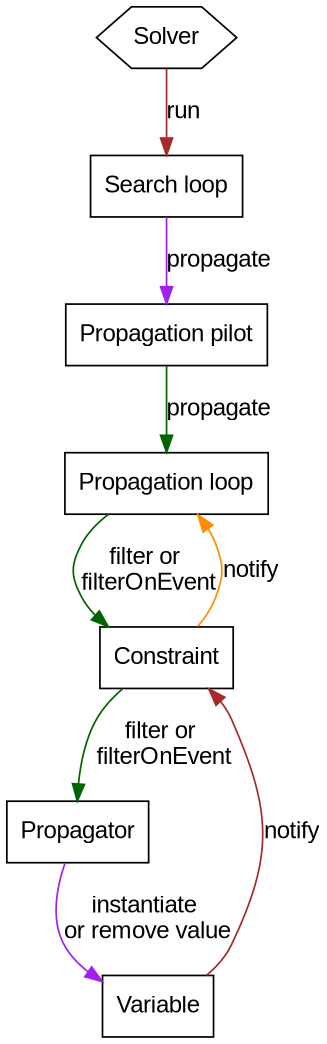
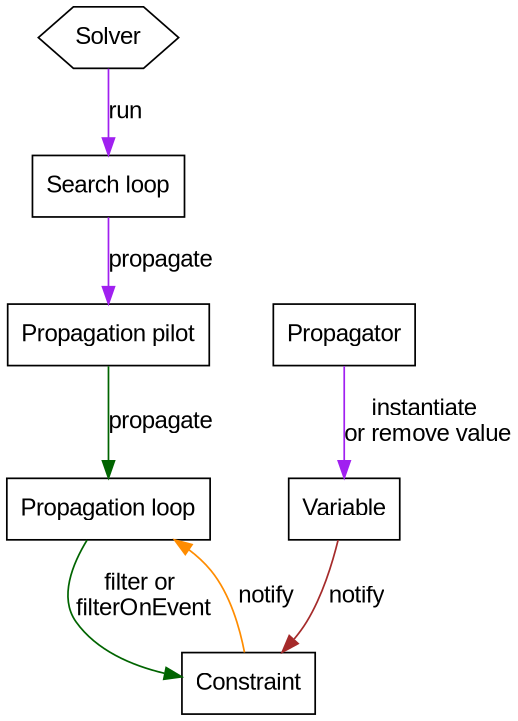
  digraph {
    fontname="Liberation Sans"
    node [fontname="Liberation Sans" shape=box]
    edge [arrowhead=normal arrowtail=none color=darkgreen dir=both fontname="Liberation Sans"]
    n1 [label=Solver shape=hexagon]
    n2 [label="Search loop"]
    n3 [label="Propagation pilot"]
    n4 [label="Propagation loop"]
    n5 [label=Constraint]
    n6 [label=Propagator]
    n7 [label=Variable]
    subgraph sub_1 {
      n1
      n2
      n3
      n4
      n5
      n6
      n7
    }
-   n1 -> n2 [color=brown label=run]
+   n1 -> n2 [color=purple label=run]
    n2 -> n3 [color=purple label=propagate]
    n3 -> n4 [label=propagate]
    n4 -> n5 [label="filter or \nfilterOnEvent"]
    n5 -> n4 [color=darkorange label=notify]
-   n5 -> n6 [label="filter or \nfilterOnEvent"]
    n6 -> n7 [color=purple label="instantiate \nor remove value"]
    n7 -> n5 [color=brown label=notify]
  }
